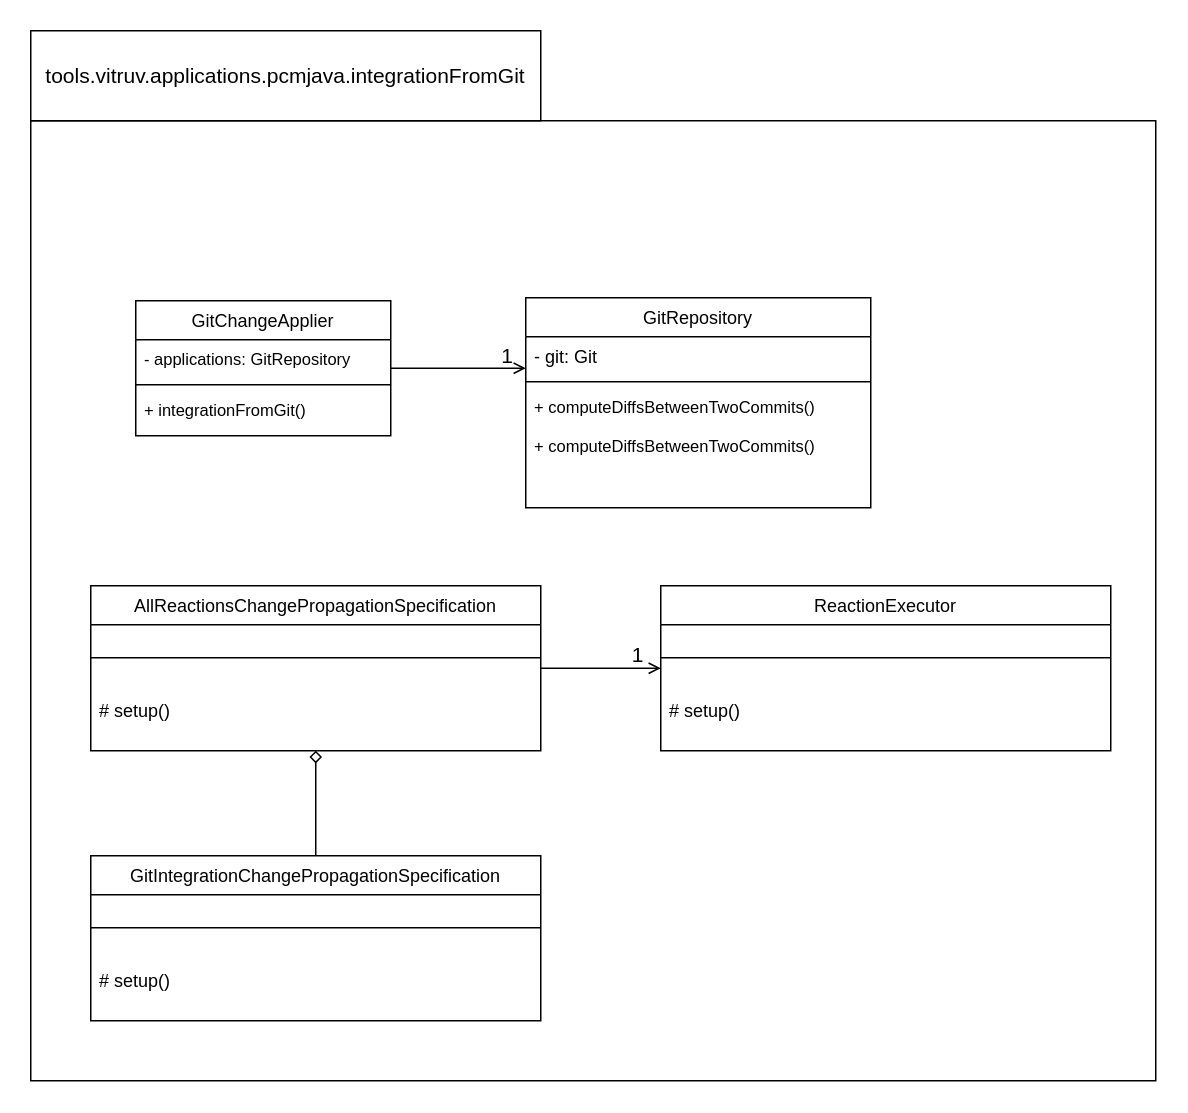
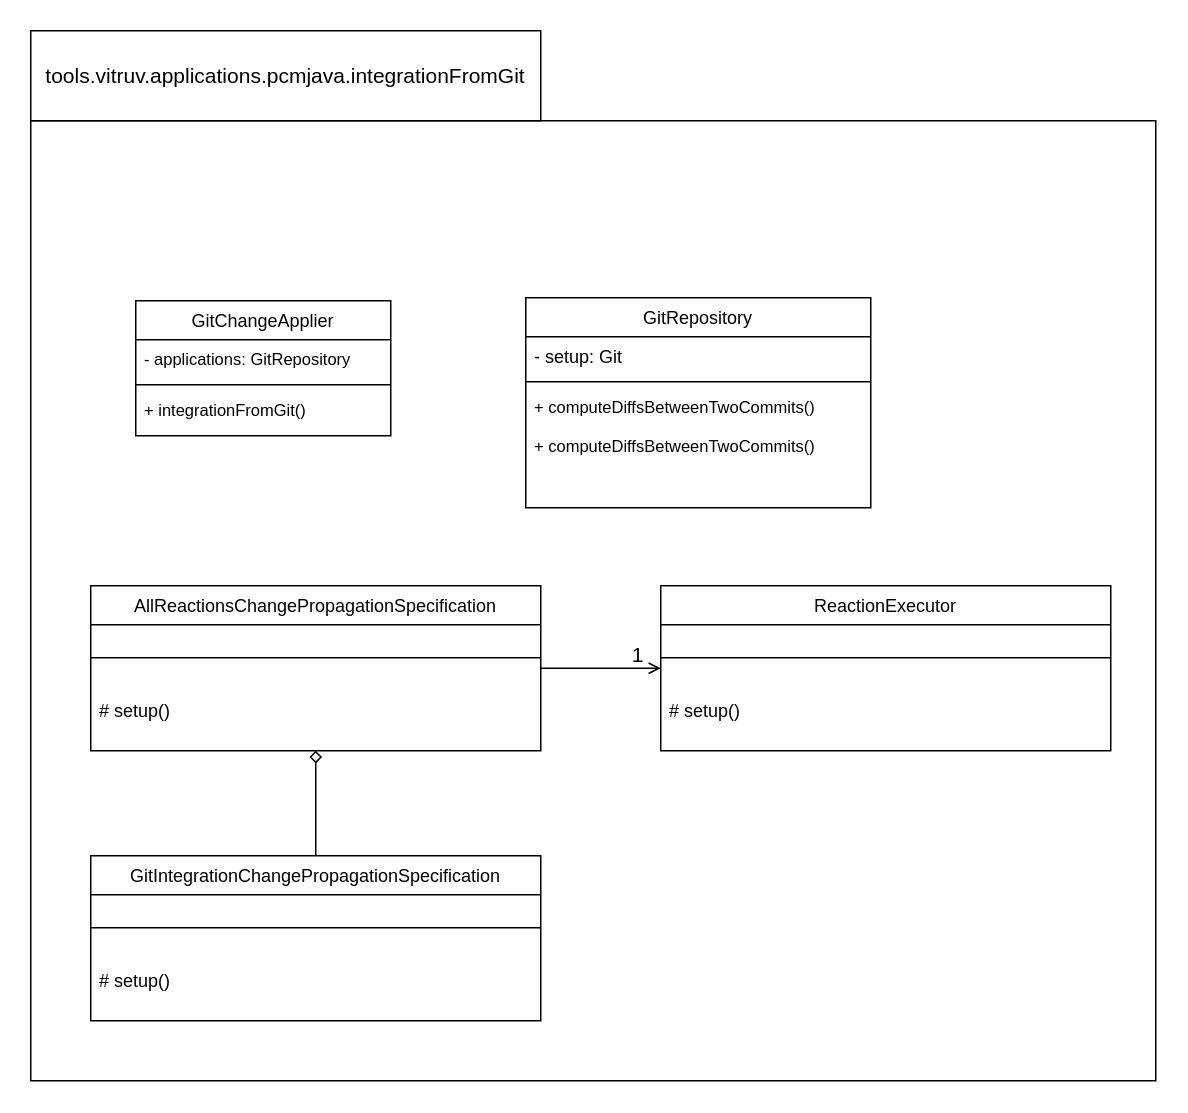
  <mxCell id="0" />
  <mxCell id="1" parent="0" />
  <mxCell id="2" value="" style="rounded=0;whiteSpace=wrap;html=1;" parent="1" vertex="1"><mxGeometry x="20" width="750" height="640" as="geometry" y="80" /></mxCell>
- <mxCell id="3" value="" style="endArrow=open;shadow=0;strokeWidth=1;strokeColor=#000000;rounded=0;endFill=1;edgeStyle=elbowEdgeStyle;elbow=vertical;" parent="1" source="6" target="10" edge="1"><mxGeometry x="0.5" y="41" relative="1" as="geometry"><mxPoint x="360" y="272" as="sourcePoint" /><mxPoint x="520" y="272" as="targetPoint" /><mxPoint x="-40" y="32" as="offset" /></mxGeometry></mxCell>
- <mxCell id="4" value="1" style="resizable=0;align=right;verticalAlign=bottom;labelBackgroundColor=none;fontSize=14;" parent="3" connectable="0" vertex="1"><mxGeometry x="1" relative="1" as="geometry"><mxPoint x="-7" y="1" as="offset" /></mxGeometry></mxCell>
  <mxCell id="5" value="&lt;font style=&quot;font-size: 14px&quot;&gt;&lt;span style=&quot;color: rgb(0, 0, 0);&quot;&gt;tools&lt;/span&gt;&lt;span style=&quot;color: #000000&quot;&gt;.&lt;/span&gt;&lt;span style=&quot;color: rgb(0, 0, 0);&quot;&gt;vitruv&lt;/span&gt;&lt;span style=&quot;color: #000000&quot;&gt;.&lt;/span&gt;&lt;span style=&quot;color: rgb(0, 0, 0);&quot;&gt;applications&lt;/span&gt;&lt;span style=&quot;color: #000000&quot;&gt;.&lt;/span&gt;&lt;span style=&quot;color: rgb(0, 0, 0);&quot;&gt;pcmjava&lt;/span&gt;&lt;span style=&quot;color: #000000&quot;&gt;.&lt;/span&gt;&lt;span style=&quot;color: rgb(0, 0, 0);&quot;&gt;integrationFromGit&lt;/span&gt;&lt;/font&gt;" style="rounded=0;whiteSpace=wrap;html=1;fontStyle=0" parent="1" vertex="1"><mxGeometry x="20" y="20" width="340" height="60" as="geometry" /></mxCell>
  <mxCell id="6" value="GitChangeApplier" style="swimlane;fontStyle=0;align=center;verticalAlign=top;childLayout=stackLayout;horizontal=1;startSize=26;horizontalStack=0;resizeParent=1;resizeLast=0;collapsible=1;marginBottom=0;rounded=0;shadow=0;strokeWidth=1;" parent="1" vertex="1"><mxGeometry x="90" y="200" width="170" height="90" as="geometry"><mxRectangle x="230" y="140" width="160" height="26" as="alternateBounds" /></mxGeometry></mxCell>
  <mxCell id="7" value="- applications: GitRepository" style="text;align=left;verticalAlign=top;spacingLeft=4;spacingRight=4;overflow=hidden;rotatable=0;points=[[0,0.5],[1,0.5]];portConstraint=eastwest;fontSize=11;" parent="6" vertex="1"><mxGeometry y="26" width="170" height="26" as="geometry" /></mxCell>
  <mxCell id="8" value="" style="line;html=1;strokeWidth=1;align=left;verticalAlign=middle;spacingTop=-1;spacingLeft=3;spacingRight=3;rotatable=0;labelPosition=right;points=[];portConstraint=eastwest;" parent="6" vertex="1"><mxGeometry y="52" width="170" height="8" as="geometry" /></mxCell>
  <mxCell id="9" value="+ integrationFromGit()" style="text;align=left;verticalAlign=top;spacingLeft=4;spacingRight=4;overflow=hidden;rotatable=0;points=[[0,0.5],[1,0.5]];portConstraint=eastwest;fontSize=11;" parent="6" vertex="1"><mxGeometry y="60" width="170" height="26" as="geometry" /></mxCell>
  <mxCell id="10" value="GitRepository" style="swimlane;fontStyle=0;align=center;verticalAlign=top;childLayout=stackLayout;horizontal=1;startSize=26;horizontalStack=0;resizeParent=1;resizeLast=0;collapsible=1;marginBottom=0;rounded=0;shadow=0;strokeWidth=1;" parent="1" vertex="1"><mxGeometry x="350" y="198" width="230" height="140" as="geometry"><mxRectangle x="550" y="140" width="160" height="26" as="alternateBounds" /></mxGeometry></mxCell>
- <mxCell id="11" value="- git: Git" style="text;align=left;verticalAlign=top;spacingLeft=4;spacingRight=4;overflow=hidden;rotatable=0;points=[[0,0.5],[1,0.5]];portConstraint=eastwest;" parent="10" vertex="1"><mxGeometry y="26" width="230" height="26" as="geometry" /></mxCell>
+ <mxCell id="11" value="- setup: Git" style="text;align=left;verticalAlign=top;spacingLeft=4;spacingRight=4;overflow=hidden;rotatable=0;points=[[0,0.5],[1,0.5]];portConstraint=eastwest;" parent="10" vertex="1"><mxGeometry y="26" width="230" height="26" as="geometry" /></mxCell>
  <mxCell id="12" value="" style="line;html=1;strokeWidth=1;align=left;verticalAlign=middle;spacingTop=-1;spacingLeft=3;spacingRight=3;rotatable=0;labelPosition=right;points=[];portConstraint=eastwest;" parent="10" vertex="1"><mxGeometry y="52" width="230" height="8" as="geometry" /></mxCell>
  <mxCell id="13" value="+ computeDiffsBetweenTwoCommits()" style="text;align=left;verticalAlign=top;spacingLeft=4;spacingRight=4;overflow=hidden;rotatable=0;points=[[0,0.5],[1,0.5]];portConstraint=eastwest;fontSize=11;" parent="10" vertex="1"><mxGeometry y="60" width="230" height="26" as="geometry" /></mxCell>
  <mxCell id="14" value="+ computeDiffsBetweenTwoCommits()" style="text;align=left;verticalAlign=top;spacingLeft=4;spacingRight=4;overflow=hidden;rotatable=0;points=[[0,0.5],[1,0.5]];portConstraint=eastwest;fontSize=11;" parent="10" vertex="1"><mxGeometry y="86" width="230" height="26" as="geometry" /></mxCell>
  <mxCell id="15" style="edgeStyle=orthogonalEdgeStyle;rounded=0;orthogonalLoop=1;jettySize=auto;html=1;entryX=0.5;entryY=1;entryDx=0;entryDy=0;fontSize=10;fontColor=#000000;strokeColor=#000000;endArrow=diamond;endFill=0;" parent="1" source="16" target="20" edge="1"><mxGeometry relative="1" as="geometry" /></mxCell>
  <mxCell id="16" value="GitIntegrationChangePropagationSpecification" style="swimlane;fontStyle=0;align=center;verticalAlign=top;childLayout=stackLayout;horizontal=1;startSize=26;horizontalStack=0;resizeParent=1;resizeLast=0;collapsible=1;marginBottom=0;rounded=0;shadow=0;strokeWidth=1;" parent="1" vertex="1"><mxGeometry x="60" y="570" width="300" height="110" as="geometry"><mxRectangle x="130" y="380" width="160" height="26" as="alternateBounds" /></mxGeometry></mxCell>
  <mxCell id="17" value="" style="line;html=1;strokeWidth=1;align=left;verticalAlign=top;spacingTop=-1;spacingLeft=3;spacingRight=3;rotatable=0;labelPosition=right;points=[];portConstraint=eastwest;" parent="16" vertex="1"><mxGeometry y="26" width="300" height="44" as="geometry" /></mxCell>
  <mxCell id="18" value="# setup()" style="text;align=left;verticalAlign=top;spacingLeft=4;spacingRight=4;overflow=hidden;rotatable=0;points=[[0,0.5],[1,0.5]];portConstraint=eastwest;fontStyle=0" parent="16" vertex="1"><mxGeometry y="70" width="300" height="40" as="geometry" /></mxCell>
  <mxCell id="19" value="" style="edgeStyle=orthogonalEdgeStyle;rounded=0;orthogonalLoop=1;jettySize=auto;html=1;endArrow=open;endFill=0;strokeColor=#000000;fontSize=10;fontColor=#000000;" parent="1" source="20" edge="1"><mxGeometry relative="1" as="geometry"><mxPoint x="440" y="445" as="targetPoint" /></mxGeometry></mxCell>
  <mxCell id="20" value="AllReactionsChangePropagationSpecification" style="swimlane;fontStyle=0;align=center;verticalAlign=top;childLayout=stackLayout;horizontal=1;startSize=26;horizontalStack=0;resizeParent=1;resizeLast=0;collapsible=1;marginBottom=0;rounded=0;shadow=0;strokeWidth=1;" parent="1" vertex="1"><mxGeometry x="60" y="390" width="300" height="110" as="geometry"><mxRectangle x="130" y="380" width="160" height="26" as="alternateBounds" /></mxGeometry></mxCell>
  <mxCell id="21" value="" style="line;html=1;strokeWidth=1;align=left;verticalAlign=top;spacingTop=-1;spacingLeft=3;spacingRight=3;rotatable=0;labelPosition=right;points=[];portConstraint=eastwest;" parent="20" vertex="1"><mxGeometry y="26" width="300" height="44" as="geometry" /></mxCell>
  <mxCell id="22" value="# setup()" style="text;align=left;verticalAlign=top;spacingLeft=4;spacingRight=4;overflow=hidden;rotatable=0;points=[[0,0.5],[1,0.5]];portConstraint=eastwest;fontStyle=0" parent="20" vertex="1"><mxGeometry y="70" width="300" height="40" as="geometry" /></mxCell>
  <mxCell id="23" value="ReactionExecutor" style="swimlane;fontStyle=0;align=center;verticalAlign=top;childLayout=stackLayout;horizontal=1;startSize=26;horizontalStack=0;resizeParent=1;resizeLast=0;collapsible=1;marginBottom=0;rounded=0;shadow=0;strokeWidth=1;" parent="1" vertex="1"><mxGeometry x="440" y="390" width="300" height="110" as="geometry"><mxRectangle x="130" y="380" width="160" height="26" as="alternateBounds" /></mxGeometry></mxCell>
  <mxCell id="24" value="" style="line;html=1;strokeWidth=1;align=left;verticalAlign=top;spacingTop=-1;spacingLeft=3;spacingRight=3;rotatable=0;labelPosition=right;points=[];portConstraint=eastwest;" parent="23" vertex="1"><mxGeometry y="26" width="300" height="44" as="geometry" /></mxCell>
  <mxCell id="25" value="# setup()" style="text;align=left;verticalAlign=top;spacingLeft=4;spacingRight=4;overflow=hidden;rotatable=0;points=[[0,0.5],[1,0.5]];portConstraint=eastwest;fontStyle=0" parent="23" vertex="1"><mxGeometry y="70" width="300" height="40" as="geometry" /></mxCell>
  <mxCell id="26" value="1" style="resizable=0;align=right;verticalAlign=bottom;labelBackgroundColor=none;fontSize=14;" parent="1" connectable="0" vertex="1"><mxGeometry x="430" y="445.003" as="geometry" /></mxCell>
